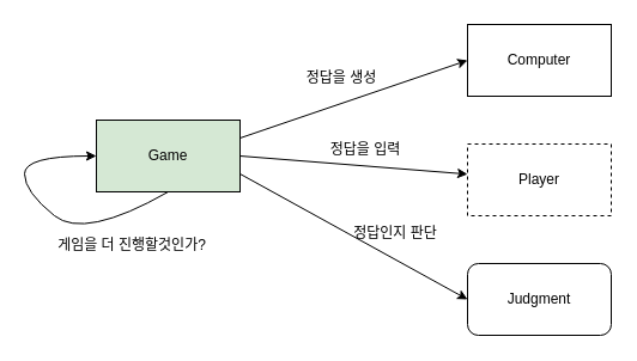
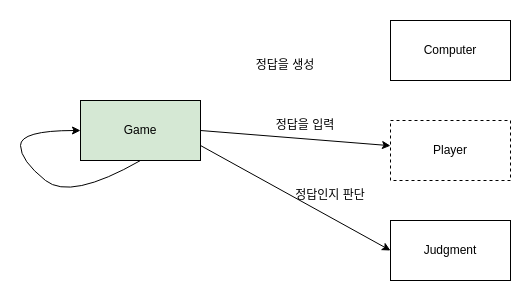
  <mxCell id="0" />
  <mxCell id="1" parent="0" />
  <mxCell id="2" value="Game" style="rounded=0;whiteSpace=wrap;html=1;fillColor=#d5e8d4;" parent="1" vertex="1"><mxGeometry x="80" y="100" width="120" height="60" as="geometry" /></mxCell>
  <mxCell id="3" value="Computer" style="rounded=0;whiteSpace=wrap;html=1;" parent="1" vertex="1"><mxGeometry x="390" y="20" width="120" height="60" as="geometry" /></mxCell>
- <mxCell id="4" value="Judgment" style="whiteSpace=wrap;html=1;rounded=1;" parent="1" vertex="1"><mxGeometry x="390" y="220" width="120" height="60" as="geometry" /></mxCell>
+ <mxCell id="4" value="Judgment" style="rounded=0;whiteSpace=wrap;html=1;" parent="1" vertex="1"><mxGeometry x="390" y="220" width="120" height="60" as="geometry" /></mxCell>
  <mxCell id="5" value="Player" style="rounded=0;whiteSpace=wrap;html=1;dashed=1;" parent="1" vertex="1"><mxGeometry x="390" y="120" width="120" height="60" as="geometry" /></mxCell>
- <mxCell id="6" value="" style="endArrow=classic;html=1;rounded=0;exitX=1;exitY=0.25;exitDx=0;exitDy=0;entryX=0;entryY=0.5;entryDx=0;entryDy=0;" parent="1" source="2" target="3" edge="1"><mxGeometry width="50" height="50" relative="1" as="geometry"><mxPoint x="310" y="230" as="sourcePoint" /><mxPoint x="360" y="180" as="targetPoint" /></mxGeometry></mxCell>
  <mxCell id="7" value="" style="endArrow=classic;html=1;rounded=0;exitX=1;exitY=0.5;exitDx=0;exitDy=0;" parent="1" source="2" target="5" edge="1"><mxGeometry width="50" height="50" relative="1" as="geometry"><mxPoint x="210" y="125" as="sourcePoint" /><mxPoint x="400" y="60" as="targetPoint" /></mxGeometry></mxCell>
  <mxCell id="8" value="정답을 생성" style="text;html=1;strokeColor=none;fillColor=none;align=center;verticalAlign=middle;whiteSpace=wrap;rounded=0;" parent="1" vertex="1"><mxGeometry x="250" y="50" width="70" height="30" as="geometry" /></mxCell>
  <mxCell id="9" value="정답을 입력" style="text;html=1;strokeColor=none;fillColor=none;align=center;verticalAlign=middle;whiteSpace=wrap;rounded=0;" parent="1" vertex="1"><mxGeometry x="270" y="110" width="70" height="30" as="geometry" /></mxCell>
  <mxCell id="10" value="" style="endArrow=classic;html=1;rounded=0;exitX=1;exitY=0.75;exitDx=0;exitDy=0;entryX=0;entryY=0.5;entryDx=0;entryDy=0;" parent="1" source="2" target="4" edge="1"><mxGeometry width="50" height="50" relative="1" as="geometry"><mxPoint x="80" y="270" as="sourcePoint" /><mxPoint x="270" y="375" as="targetPoint" /></mxGeometry></mxCell>
  <mxCell id="11" value="정답인지 판단" style="text;html=1;strokeColor=none;fillColor=none;align=center;verticalAlign=middle;whiteSpace=wrap;rounded=0;" parent="1" vertex="1"><mxGeometry x="290" y="180" width="80" height="30" as="geometry" /></mxCell>
  <mxCell id="12" value="" style="curved=1;endArrow=classic;html=1;rounded=0;exitX=0.5;exitY=1;exitDx=0;exitDy=0;" parent="1" source="2" target="2" edge="1"><mxGeometry width="50" height="50" relative="1" as="geometry"><mxPoint x="80" y="210" as="sourcePoint" /><mxPoint x="70" y="130" as="targetPoint" /><Array as="points"><mxPoint x="70" y="200" /><mxPoint x="20" y="160" /><mxPoint x="20" y="130" /></Array></mxGeometry></mxCell>
- <mxCell id="13" value="게임을 더 진행할것인가?" style="text;html=1;strokeColor=none;fillColor=none;align=center;verticalAlign=middle;whiteSpace=wrap;rounded=0;" vertex="1" parent="1"><mxGeometry x="40" y="190" width="140" height="30" as="geometry" /></mxCell>
